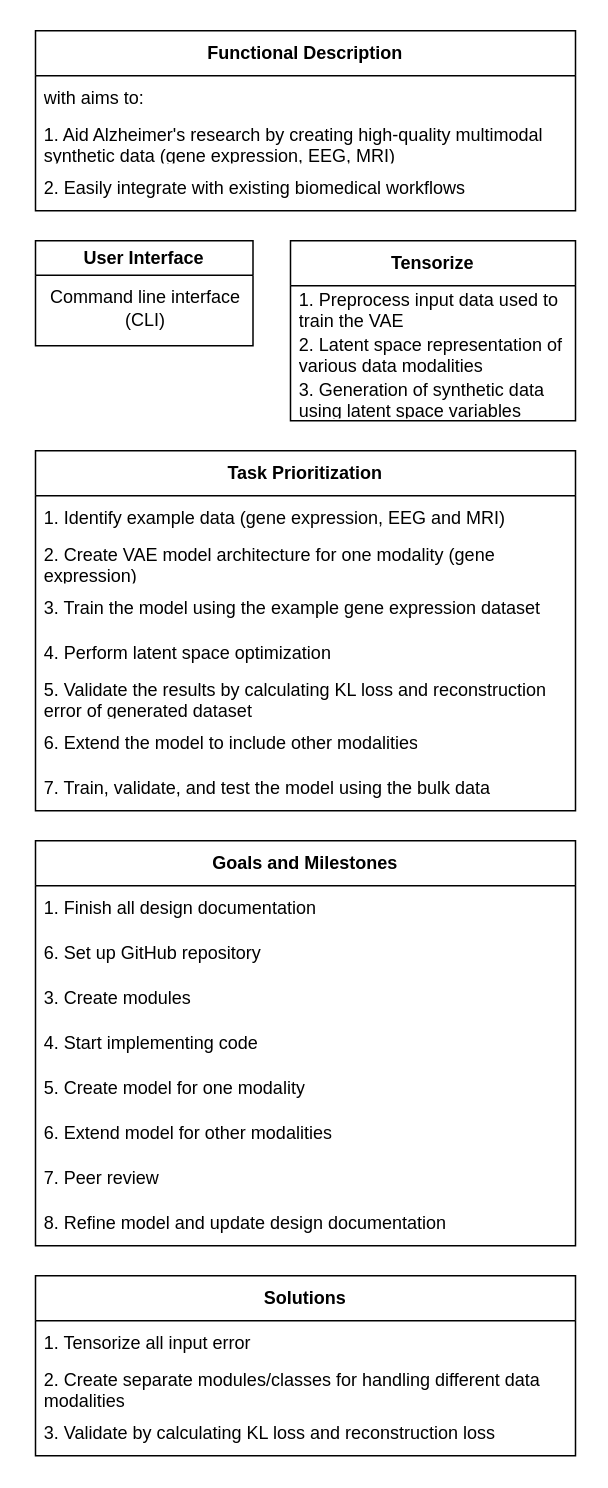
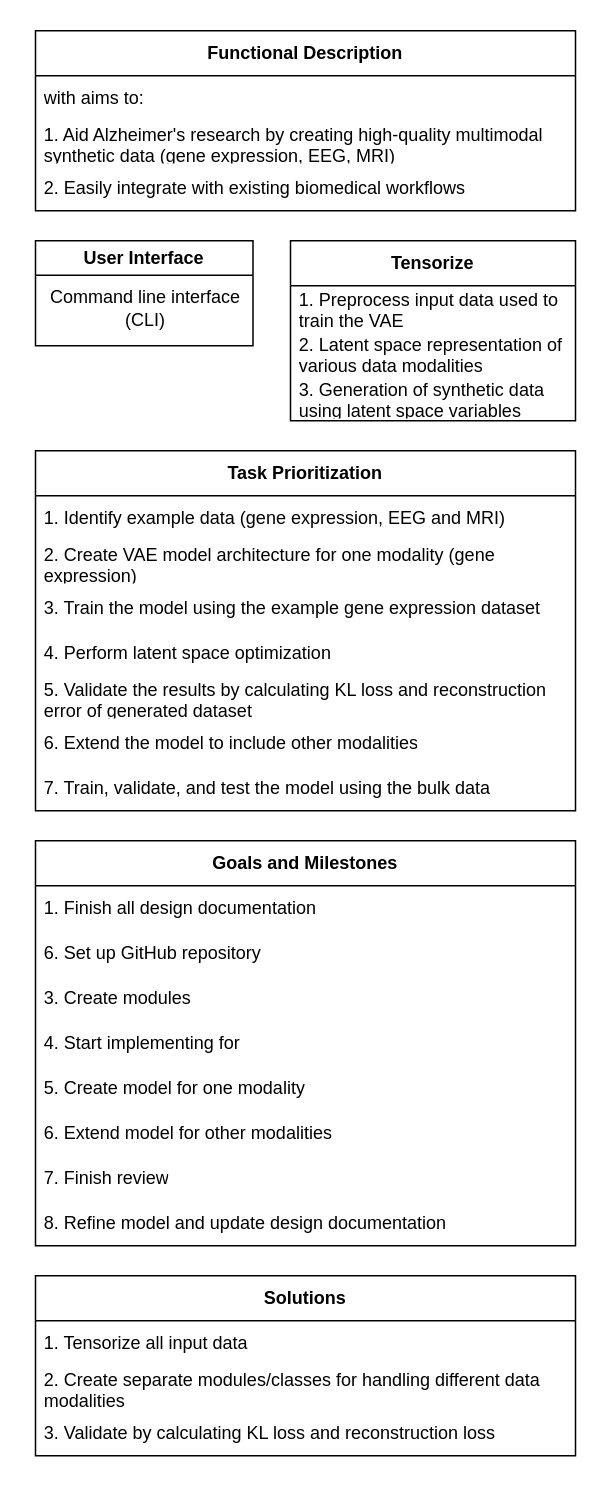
  <mxCell id="0" />
  <mxCell id="1" parent="0" />
  <mxCell id="2" value="&lt;b&gt;Functional Description&lt;/b&gt;" style="swimlane;fontStyle=0;childLayout=stackLayout;horizontal=1;startSize=30;horizontalStack=0;resizeParent=1;resizeParentMax=0;resizeLast=0;collapsible=1;marginBottom=0;whiteSpace=wrap;html=1;" vertex="1" parent="1"><mxGeometry x="23" y="20" width="360" height="120" as="geometry" /></mxCell>
  <mxCell id="3" value="with aims to:&amp;nbsp;" style="text;strokeColor=none;fillColor=none;align=left;verticalAlign=middle;spacingLeft=4;spacingRight=4;overflow=hidden;points=[[0,0.5],[1,0.5]];portConstraint=eastwest;rotatable=0;whiteSpace=wrap;html=1;" vertex="1" parent="2"><mxGeometry y="30" width="360" height="30" as="geometry" /></mxCell>
  <mxCell id="4" value="1. Aid Alzheimer's research by creating high-quality multimodal synthetic data (gene expression, EEG, MRI)" style="text;strokeColor=none;fillColor=none;align=left;verticalAlign=middle;spacingLeft=4;spacingRight=4;overflow=hidden;points=[[0,0.5],[1,0.5]];portConstraint=eastwest;rotatable=0;whiteSpace=wrap;html=1;" vertex="1" parent="2"><mxGeometry y="60" width="360" height="30" as="geometry" /></mxCell>
  <mxCell id="5" value="2. Easily integrate with existing biomedical workflows" style="text;strokeColor=none;fillColor=none;align=left;verticalAlign=middle;spacingLeft=4;spacingRight=4;overflow=hidden;points=[[0,0.5],[1,0.5]];portConstraint=eastwest;rotatable=0;whiteSpace=wrap;html=1;" vertex="1" parent="2"><mxGeometry y="90" width="360" height="30" as="geometry" /></mxCell>
  <mxCell id="6" value="User Interface" style="swimlane;whiteSpace=wrap;html=1;" vertex="1" parent="1"><mxGeometry x="23" y="160" width="145" height="70" as="geometry" /></mxCell>
  <mxCell id="7" value="Command line interface&lt;div&gt;(CLI)&lt;/div&gt;" style="text;html=1;align=center;verticalAlign=middle;resizable=0;points=[];autosize=1;strokeColor=none;fillColor=none;" vertex="1" parent="6"><mxGeometry x="-2.5" y="25" width="150" height="40" as="geometry" /></mxCell>
  <mxCell id="8" value="&lt;b&gt;Tensorize&lt;/b&gt;" style="swimlane;fontStyle=0;childLayout=stackLayout;horizontal=1;startSize=30;horizontalStack=0;resizeParent=1;resizeParentMax=0;resizeLast=0;collapsible=1;marginBottom=0;whiteSpace=wrap;html=1;" vertex="1" parent="1"><mxGeometry x="193" y="160" width="190" height="120" as="geometry" /></mxCell>
  <mxCell id="9" value="1. Preprocess input data used to train the VAE" style="text;strokeColor=none;fillColor=none;align=left;verticalAlign=middle;spacingLeft=4;spacingRight=4;overflow=hidden;points=[[0,0.5],[1,0.5]];portConstraint=eastwest;rotatable=0;whiteSpace=wrap;html=1;" vertex="1" parent="8"><mxGeometry y="30" width="190" height="30" as="geometry" /></mxCell>
  <mxCell id="10" value="2. Latent space representation of various data modalities" style="text;strokeColor=none;fillColor=none;align=left;verticalAlign=middle;spacingLeft=4;spacingRight=4;overflow=hidden;points=[[0,0.5],[1,0.5]];portConstraint=eastwest;rotatable=0;whiteSpace=wrap;html=1;" vertex="1" parent="8"><mxGeometry y="60" width="190" height="30" as="geometry" /></mxCell>
  <mxCell id="11" value="3. Generation of synthetic data using latent space variables" style="text;strokeColor=none;fillColor=none;align=left;verticalAlign=middle;spacingLeft=4;spacingRight=4;overflow=hidden;points=[[0,0.5],[1,0.5]];portConstraint=eastwest;rotatable=0;whiteSpace=wrap;html=1;" vertex="1" parent="8"><mxGeometry y="90" width="190" height="30" as="geometry" /></mxCell>
  <mxCell id="12" value="&lt;b&gt;Task Prioritization&lt;/b&gt;" style="swimlane;fontStyle=0;childLayout=stackLayout;horizontal=1;startSize=30;horizontalStack=0;resizeParent=1;resizeParentMax=0;resizeLast=0;collapsible=1;marginBottom=0;whiteSpace=wrap;html=1;" vertex="1" parent="1"><mxGeometry x="23" y="300" width="360" height="240" as="geometry" /></mxCell>
  <mxCell id="13" value="1. Identify example data (gene expression, EEG and MRI)" style="text;strokeColor=none;fillColor=none;align=left;verticalAlign=middle;spacingLeft=4;spacingRight=4;overflow=hidden;points=[[0,0.5],[1,0.5]];portConstraint=eastwest;rotatable=0;whiteSpace=wrap;html=1;" vertex="1" parent="12"><mxGeometry y="30" width="360" height="30" as="geometry" /></mxCell>
  <mxCell id="14" value="2. Create VAE model architecture for one modality (gene expression)" style="text;strokeColor=none;fillColor=none;align=left;verticalAlign=middle;spacingLeft=4;spacingRight=4;overflow=hidden;points=[[0,0.5],[1,0.5]];portConstraint=eastwest;rotatable=0;whiteSpace=wrap;html=1;" vertex="1" parent="12"><mxGeometry y="60" width="360" height="30" as="geometry" /></mxCell>
  <mxCell id="15" value="3. Train the model using the example gene expression dataset" style="text;strokeColor=none;fillColor=none;align=left;verticalAlign=middle;spacingLeft=4;spacingRight=4;overflow=hidden;points=[[0,0.5],[1,0.5]];portConstraint=eastwest;rotatable=0;whiteSpace=wrap;html=1;" vertex="1" parent="12"><mxGeometry y="90" width="360" height="30" as="geometry" /></mxCell>
  <mxCell id="16" value="4. Perform latent space optimization" style="text;strokeColor=none;fillColor=none;align=left;verticalAlign=middle;spacingLeft=4;spacingRight=4;overflow=hidden;points=[[0,0.5],[1,0.5]];portConstraint=eastwest;rotatable=0;whiteSpace=wrap;html=1;" vertex="1" parent="12"><mxGeometry y="120" width="360" height="30" as="geometry" /></mxCell>
  <mxCell id="17" value="5. Validate the results by calculating KL loss and reconstruction error of generated dataset" style="text;strokeColor=none;fillColor=none;align=left;verticalAlign=middle;spacingLeft=4;spacingRight=4;overflow=hidden;points=[[0,0.5],[1,0.5]];portConstraint=eastwest;rotatable=0;whiteSpace=wrap;html=1;" vertex="1" parent="12"><mxGeometry y="150" width="360" height="30" as="geometry" /></mxCell>
  <mxCell id="18" value="6. Extend the model to include other modalities" style="text;strokeColor=none;fillColor=none;align=left;verticalAlign=middle;spacingLeft=4;spacingRight=4;overflow=hidden;points=[[0,0.5],[1,0.5]];portConstraint=eastwest;rotatable=0;whiteSpace=wrap;html=1;" vertex="1" parent="12"><mxGeometry y="180" width="360" height="30" as="geometry" /></mxCell>
  <mxCell id="19" value="7. Train, validate, and test the model using the bulk data" style="text;strokeColor=none;fillColor=none;align=left;verticalAlign=middle;spacingLeft=4;spacingRight=4;overflow=hidden;points=[[0,0.5],[1,0.5]];portConstraint=eastwest;rotatable=0;whiteSpace=wrap;html=1;" vertex="1" parent="12"><mxGeometry y="210" width="360" height="30" as="geometry" /></mxCell>
  <mxCell id="20" value="&lt;b&gt;Goals and Milestones&lt;/b&gt;" style="swimlane;fontStyle=0;childLayout=stackLayout;horizontal=1;startSize=30;horizontalStack=0;resizeParent=1;resizeParentMax=0;resizeLast=0;collapsible=1;marginBottom=0;whiteSpace=wrap;html=1;" vertex="1" parent="1"><mxGeometry x="23" y="560" width="360" height="270" as="geometry" /></mxCell>
  <mxCell id="21" value="1. Finish all design documentation" style="text;strokeColor=none;fillColor=none;align=left;verticalAlign=middle;spacingLeft=4;spacingRight=4;overflow=hidden;points=[[0,0.5],[1,0.5]];portConstraint=eastwest;rotatable=0;whiteSpace=wrap;html=1;" vertex="1" parent="20"><mxGeometry y="30" width="360" height="30" as="geometry" /></mxCell>
  <mxCell id="22" value="6. Set up GitHub repository" style="text;strokeColor=none;fillColor=none;align=left;verticalAlign=middle;spacingLeft=4;spacingRight=4;overflow=hidden;points=[[0,0.5],[1,0.5]];portConstraint=eastwest;rotatable=0;whiteSpace=wrap;html=1;" vertex="1" parent="20"><mxGeometry y="60" width="360" height="30" as="geometry" /></mxCell>
  <mxCell id="23" value="3. Create modules" style="text;strokeColor=none;fillColor=none;align=left;verticalAlign=middle;spacingLeft=4;spacingRight=4;overflow=hidden;points=[[0,0.5],[1,0.5]];portConstraint=eastwest;rotatable=0;whiteSpace=wrap;html=1;" vertex="1" parent="20"><mxGeometry y="90" width="360" height="30" as="geometry" /></mxCell>
- <mxCell id="24" value="4. Start implementing code" style="text;strokeColor=none;fillColor=none;align=left;verticalAlign=middle;spacingLeft=4;spacingRight=4;overflow=hidden;points=[[0,0.5],[1,0.5]];portConstraint=eastwest;rotatable=0;whiteSpace=wrap;html=1;" vertex="1" parent="20"><mxGeometry y="120" width="360" height="30" as="geometry" /></mxCell>
+ <mxCell id="24" value="4. Start implementing for" style="text;strokeColor=none;fillColor=none;align=left;verticalAlign=middle;spacingLeft=4;spacingRight=4;overflow=hidden;points=[[0,0.5],[1,0.5]];portConstraint=eastwest;rotatable=0;whiteSpace=wrap;html=1;" vertex="1" parent="20"><mxGeometry y="120" width="360" height="30" as="geometry" /></mxCell>
  <mxCell id="25" value="5. Create model for one modality" style="text;strokeColor=none;fillColor=none;align=left;verticalAlign=middle;spacingLeft=4;spacingRight=4;overflow=hidden;points=[[0,0.5],[1,0.5]];portConstraint=eastwest;rotatable=0;whiteSpace=wrap;html=1;" vertex="1" parent="20"><mxGeometry y="150" width="360" height="30" as="geometry" /></mxCell>
  <mxCell id="26" value="6. Extend model for other modalities" style="text;strokeColor=none;fillColor=none;align=left;verticalAlign=middle;spacingLeft=4;spacingRight=4;overflow=hidden;points=[[0,0.5],[1,0.5]];portConstraint=eastwest;rotatable=0;whiteSpace=wrap;html=1;" vertex="1" parent="20"><mxGeometry y="180" width="360" height="30" as="geometry" /></mxCell>
- <mxCell id="27" value="7. Peer review" style="text;strokeColor=none;fillColor=none;align=left;verticalAlign=middle;spacingLeft=4;spacingRight=4;overflow=hidden;points=[[0,0.5],[1,0.5]];portConstraint=eastwest;rotatable=0;whiteSpace=wrap;html=1;" vertex="1" parent="20"><mxGeometry y="210" width="360" height="30" as="geometry" /></mxCell>
+ <mxCell id="27" value="7. Finish review" style="text;strokeColor=none;fillColor=none;align=left;verticalAlign=middle;spacingLeft=4;spacingRight=4;overflow=hidden;points=[[0,0.5],[1,0.5]];portConstraint=eastwest;rotatable=0;whiteSpace=wrap;html=1;" vertex="1" parent="20"><mxGeometry y="210" width="360" height="30" as="geometry" /></mxCell>
  <mxCell id="28" value="8. Refine model and update design documentation" style="text;strokeColor=none;fillColor=none;align=left;verticalAlign=middle;spacingLeft=4;spacingRight=4;overflow=hidden;points=[[0,0.5],[1,0.5]];portConstraint=eastwest;rotatable=0;whiteSpace=wrap;html=1;" vertex="1" parent="20"><mxGeometry y="240" width="360" height="30" as="geometry" /></mxCell>
  <mxCell id="29" value="&lt;b&gt;Solutions&lt;/b&gt;" style="swimlane;fontStyle=0;childLayout=stackLayout;horizontal=1;startSize=30;horizontalStack=0;resizeParent=1;resizeParentMax=0;resizeLast=0;collapsible=1;marginBottom=0;whiteSpace=wrap;html=1;" vertex="1" parent="1"><mxGeometry x="23" y="850" width="360" height="120" as="geometry" /></mxCell>
- <mxCell id="30" value="1. Tensorize all input error" style="text;strokeColor=none;fillColor=none;align=left;verticalAlign=middle;spacingLeft=4;spacingRight=4;overflow=hidden;points=[[0,0.5],[1,0.5]];portConstraint=eastwest;rotatable=0;whiteSpace=wrap;html=1;" vertex="1" parent="29"><mxGeometry y="30" width="360" height="30" as="geometry" /></mxCell>
+ <mxCell id="30" value="1. Tensorize all input data" style="text;strokeColor=none;fillColor=none;align=left;verticalAlign=middle;spacingLeft=4;spacingRight=4;overflow=hidden;points=[[0,0.5],[1,0.5]];portConstraint=eastwest;rotatable=0;whiteSpace=wrap;html=1;" vertex="1" parent="29"><mxGeometry y="30" width="360" height="30" as="geometry" /></mxCell>
  <mxCell id="31" value="2. Create separate modules/classes for handling different data modalities" style="text;strokeColor=none;fillColor=none;align=left;verticalAlign=middle;spacingLeft=4;spacingRight=4;overflow=hidden;points=[[0,0.5],[1,0.5]];portConstraint=eastwest;rotatable=0;whiteSpace=wrap;html=1;" vertex="1" parent="29"><mxGeometry y="60" width="360" height="30" as="geometry" /></mxCell>
  <mxCell id="32" value="3. Validate by calculating KL loss and reconstruction loss" style="text;strokeColor=none;fillColor=none;align=left;verticalAlign=middle;spacingLeft=4;spacingRight=4;overflow=hidden;points=[[0,0.5],[1,0.5]];portConstraint=eastwest;rotatable=0;whiteSpace=wrap;html=1;" vertex="1" parent="29"><mxGeometry y="90" width="360" height="30" as="geometry" /></mxCell>
